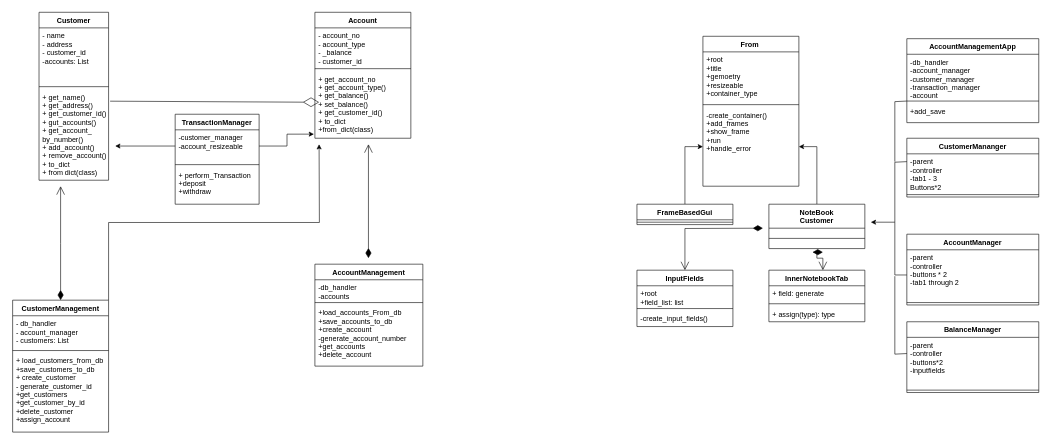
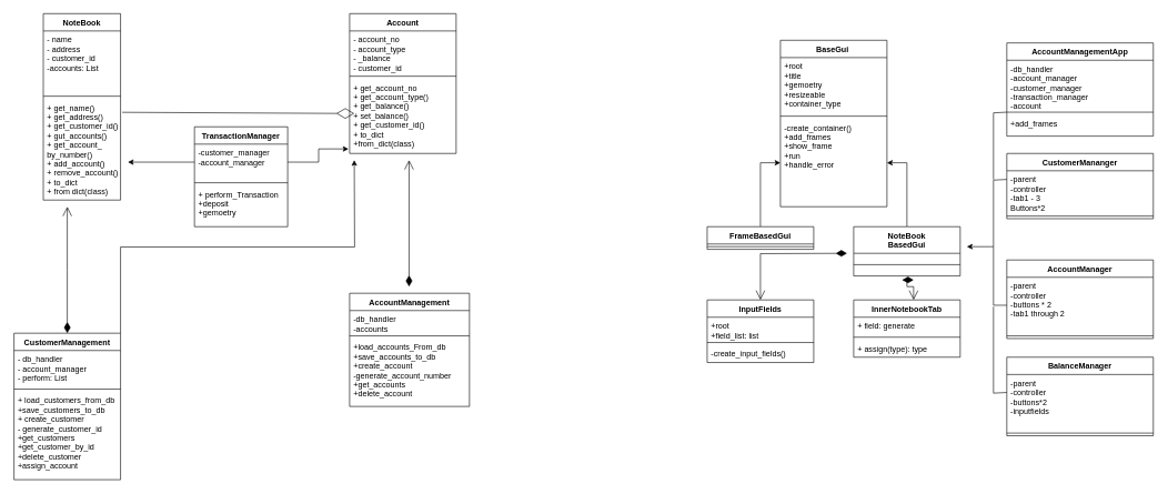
  <mxCell id="0" />
  <mxCell id="1" parent="0" />
- <mxCell id="2" value="From " style="swimlane;fontStyle=1;align=center;verticalAlign=top;childLayout=stackLayout;horizontal=1;startSize=26;horizontalStack=0;resizeParent=1;resizeParentMax=0;resizeLast=0;collapsible=1;marginBottom=0;" parent="1" vertex="1"><mxGeometry x="1171" y="60" width="160" height="250" as="geometry" /></mxCell>
+ <mxCell id="2" value="BaseGui " style="swimlane;fontStyle=1;align=center;verticalAlign=top;childLayout=stackLayout;horizontal=1;startSize=26;horizontalStack=0;resizeParent=1;resizeParentMax=0;resizeLast=0;collapsible=1;marginBottom=0;" parent="1" vertex="1"><mxGeometry x="1171" y="60" width="160" height="250" as="geometry" /></mxCell>
  <mxCell id="3" value="+root&#10;+title&#10;+gemoetry&#10;+resizeable&#10;+container_type" style="text;strokeColor=none;fillColor=none;align=left;verticalAlign=top;spacingLeft=4;spacingRight=4;overflow=hidden;rotatable=0;points=[[0,0.5],[1,0.5]];portConstraint=eastwest;" parent="2" vertex="1"><mxGeometry y="26" width="160" height="84" as="geometry" /></mxCell>
  <mxCell id="4" value="" style="line;strokeWidth=1;fillColor=none;align=left;verticalAlign=middle;spacingTop=-1;spacingLeft=3;spacingRight=3;rotatable=0;labelPosition=right;points=[];portConstraint=eastwest;" parent="2" vertex="1"><mxGeometry y="110" width="160" height="8" as="geometry" /></mxCell>
  <mxCell id="5" value="-create_container()&#10;+add_frames&#10;+show_frame&#10;+run&#10;+handle_error" style="text;strokeColor=none;fillColor=none;align=left;verticalAlign=top;spacingLeft=4;spacingRight=4;overflow=hidden;rotatable=0;points=[[0,0.5],[1,0.5]];portConstraint=eastwest;" parent="2" vertex="1"><mxGeometry y="118" width="160" height="132" as="geometry" /></mxCell>
  <mxCell id="6" value="" style="edgeStyle=orthogonalEdgeStyle;rounded=0;orthogonalLoop=1;jettySize=auto;html=1;" parent="1" source="7" target="5" edge="1"><mxGeometry relative="1" as="geometry" /></mxCell>
  <mxCell id="7" value="FrameBasedGui" style="swimlane;fontStyle=1;align=center;verticalAlign=top;childLayout=stackLayout;horizontal=1;startSize=26;horizontalStack=0;resizeParent=1;resizeParentMax=0;resizeLast=0;collapsible=1;marginBottom=0;" parent="1" vertex="1"><mxGeometry x="1061" y="340" width="160" height="34" as="geometry" /></mxCell>
  <mxCell id="8" value="" style="line;strokeWidth=1;fillColor=none;align=left;verticalAlign=middle;spacingTop=-1;spacingLeft=3;spacingRight=3;rotatable=0;labelPosition=right;points=[];portConstraint=eastwest;" parent="7" vertex="1"><mxGeometry y="26" width="160" height="8" as="geometry" /></mxCell>
  <mxCell id="9" value="" style="edgeStyle=orthogonalEdgeStyle;rounded=0;orthogonalLoop=1;jettySize=auto;html=1;" parent="1" source="10" target="5" edge="1"><mxGeometry relative="1" as="geometry" /></mxCell>
- <mxCell id="10" value="NoteBook&#10;Customer" style="swimlane;fontStyle=1;align=center;verticalAlign=top;childLayout=stackLayout;horizontal=1;startSize=40;horizontalStack=0;resizeParent=1;resizeParentMax=0;resizeLast=0;collapsible=1;marginBottom=0;" parent="1" vertex="1"><mxGeometry x="1281" y="340" width="160" height="74" as="geometry" /></mxCell>
+ <mxCell id="10" value="NoteBook&#10;BasedGui" style="swimlane;fontStyle=1;align=center;verticalAlign=top;childLayout=stackLayout;horizontal=1;startSize=40;horizontalStack=0;resizeParent=1;resizeParentMax=0;resizeLast=0;collapsible=1;marginBottom=0;" parent="1" vertex="1"><mxGeometry x="1281" y="340" width="160" height="74" as="geometry" /></mxCell>
  <mxCell id="11" value="" style="line;strokeWidth=1;fillColor=none;align=left;verticalAlign=middle;spacingTop=-1;spacingLeft=3;spacingRight=3;rotatable=0;labelPosition=right;points=[];portConstraint=eastwest;" parent="10" vertex="1"><mxGeometry y="40" width="160" height="34" as="geometry" /></mxCell>
  <mxCell id="12" value="InputFields" style="swimlane;fontStyle=1;align=center;verticalAlign=top;childLayout=stackLayout;horizontal=1;startSize=26;horizontalStack=0;resizeParent=1;resizeParentMax=0;resizeLast=0;collapsible=1;marginBottom=0;" parent="1" vertex="1"><mxGeometry x="1061" y="450" width="160" height="94" as="geometry" /></mxCell>
  <mxCell id="13" value="+root&#10;+field_list: list" style="text;strokeColor=none;fillColor=none;align=left;verticalAlign=top;spacingLeft=4;spacingRight=4;overflow=hidden;rotatable=0;points=[[0,0.5],[1,0.5]];portConstraint=eastwest;" parent="12" vertex="1"><mxGeometry y="26" width="160" height="34" as="geometry" /></mxCell>
  <mxCell id="14" value="" style="line;strokeWidth=1;fillColor=none;align=left;verticalAlign=middle;spacingTop=-1;spacingLeft=3;spacingRight=3;rotatable=0;labelPosition=right;points=[];portConstraint=eastwest;" parent="12" vertex="1"><mxGeometry y="60" width="160" height="8" as="geometry" /></mxCell>
  <mxCell id="15" value="-create_input_fields()" style="text;strokeColor=none;fillColor=none;align=left;verticalAlign=top;spacingLeft=4;spacingRight=4;overflow=hidden;rotatable=0;points=[[0,0.5],[1,0.5]];portConstraint=eastwest;" parent="12" vertex="1"><mxGeometry y="68" width="160" height="26" as="geometry" /></mxCell>
  <mxCell id="16" value="Account" style="swimlane;fontStyle=1;align=center;verticalAlign=top;childLayout=stackLayout;horizontal=1;startSize=26;horizontalStack=0;resizeParent=1;resizeParentMax=0;resizeLast=0;collapsible=1;marginBottom=0;" parent="1" vertex="1"><mxGeometry x="524" y="20" width="160" height="210" as="geometry" /></mxCell>
  <mxCell id="17" value="- account_no&#10;- account_type&#10;- _balance&#10;- customer_id" style="text;strokeColor=none;fillColor=none;align=left;verticalAlign=top;spacingLeft=4;spacingRight=4;overflow=hidden;rotatable=0;points=[[0,0.5],[1,0.5]];portConstraint=eastwest;" parent="16" vertex="1"><mxGeometry y="26" width="160" height="64" as="geometry" /></mxCell>
  <mxCell id="18" value="" style="line;strokeWidth=1;fillColor=none;align=left;verticalAlign=middle;spacingTop=-1;spacingLeft=3;spacingRight=3;rotatable=0;labelPosition=right;points=[];portConstraint=eastwest;" parent="16" vertex="1"><mxGeometry y="90" width="160" height="8" as="geometry" /></mxCell>
  <mxCell id="19" value="+ get_account_no&#10;+ get_account_type()&#10;+ get_balance()&#10;+ set_balance()&#10;+ get_customer_id()&#10;+ to_dict&#10;+from_dict(class)" style="text;strokeColor=none;fillColor=none;align=left;verticalAlign=top;spacingLeft=4;spacingRight=4;overflow=hidden;rotatable=0;points=[[0,0.5],[1,0.5]];portConstraint=eastwest;" parent="16" vertex="1"><mxGeometry y="98" width="160" height="112" as="geometry" /></mxCell>
- <mxCell id="20" value="Customer" style="swimlane;fontStyle=1;align=center;verticalAlign=top;childLayout=stackLayout;horizontal=1;startSize=26;horizontalStack=0;resizeParent=1;resizeParentMax=0;resizeLast=0;collapsible=1;marginBottom=0;" parent="1" vertex="1"><mxGeometry x="64" y="20" width="116" height="280" as="geometry" /></mxCell>
+ <mxCell id="20" value="NoteBook" style="swimlane;fontStyle=1;align=center;verticalAlign=top;childLayout=stackLayout;horizontal=1;startSize=26;horizontalStack=0;resizeParent=1;resizeParentMax=0;resizeLast=0;collapsible=1;marginBottom=0;" parent="1" vertex="1"><mxGeometry x="64" y="20" width="116" height="280" as="geometry" /></mxCell>
  <mxCell id="21" value="- name&#10;- address&#10;- customer_id&#10;-accounts: List" style="text;strokeColor=none;fillColor=none;align=left;verticalAlign=top;spacingLeft=4;spacingRight=4;overflow=hidden;rotatable=0;points=[[0,0.5],[1,0.5]];portConstraint=eastwest;" parent="20" vertex="1"><mxGeometry y="26" width="116" height="94" as="geometry" /></mxCell>
  <mxCell id="22" value="" style="line;strokeWidth=1;fillColor=none;align=left;verticalAlign=middle;spacingTop=-1;spacingLeft=3;spacingRight=3;rotatable=0;labelPosition=right;points=[];portConstraint=eastwest;" parent="20" vertex="1"><mxGeometry y="120" width="116" height="8" as="geometry" /></mxCell>
  <mxCell id="23" value="+ get_name()&#10;+ get_address()&#10;+ get_customer_id()&#10;+ gut_accounts()&#10;+ get_account_&#10;by_number()&#10;+ add_account()&#10;+ remove_account()&#10;+ to_dict&#10;+ from dict(class)" style="text;strokeColor=none;fillColor=none;align=left;verticalAlign=top;spacingLeft=4;spacingRight=4;overflow=hidden;rotatable=0;points=[[0,0.5],[1,0.5]];portConstraint=eastwest;" parent="20" vertex="1"><mxGeometry y="128" width="116" height="152" as="geometry" /></mxCell>
  <mxCell id="24" value="TransactionManager" style="swimlane;fontStyle=1;align=center;verticalAlign=top;childLayout=stackLayout;horizontal=1;startSize=26;horizontalStack=0;resizeParent=1;resizeParentMax=0;resizeLast=0;collapsible=1;marginBottom=0;" parent="1" vertex="1"><mxGeometry x="291" y="190" width="140" height="150" as="geometry" /></mxCell>
- <mxCell id="25" value="-customer_manager&#10;-account_resizeable" style="text;strokeColor=none;fillColor=none;align=left;verticalAlign=top;spacingLeft=4;spacingRight=4;overflow=hidden;rotatable=0;points=[[0,0.5],[1,0.5]];portConstraint=eastwest;" parent="24" vertex="1"><mxGeometry y="26" width="140" height="54" as="geometry" /></mxCell>
+ <mxCell id="25" value="-customer_manager&#10;-account_manager" style="text;strokeColor=none;fillColor=none;align=left;verticalAlign=top;spacingLeft=4;spacingRight=4;overflow=hidden;rotatable=0;points=[[0,0.5],[1,0.5]];portConstraint=eastwest;" parent="24" vertex="1"><mxGeometry y="26" width="140" height="54" as="geometry" /></mxCell>
  <mxCell id="26" value="" style="line;strokeWidth=1;fillColor=none;align=left;verticalAlign=middle;spacingTop=-1;spacingLeft=3;spacingRight=3;rotatable=0;labelPosition=right;points=[];portConstraint=eastwest;" parent="24" vertex="1"><mxGeometry y="80" width="140" height="8" as="geometry" /></mxCell>
- <mxCell id="27" value="+ perform_Transaction&#10;+deposit&#10;+withdraw" style="text;strokeColor=none;fillColor=none;align=left;verticalAlign=top;spacingLeft=4;spacingRight=4;overflow=hidden;rotatable=0;points=[[0,0.5],[1,0.5]];portConstraint=eastwest;" parent="24" vertex="1"><mxGeometry y="88" width="140" height="62" as="geometry" /></mxCell>
+ <mxCell id="27" value="+ perform_Transaction&#10;+deposit&#10;+gemoetry" style="text;strokeColor=none;fillColor=none;align=left;verticalAlign=top;spacingLeft=4;spacingRight=4;overflow=hidden;rotatable=0;points=[[0,0.5],[1,0.5]];portConstraint=eastwest;" parent="24" vertex="1"><mxGeometry y="88" width="140" height="62" as="geometry" /></mxCell>
  <mxCell id="28" style="edgeStyle=orthogonalEdgeStyle;rounded=0;orthogonalLoop=1;jettySize=auto;html=1;exitX=0.5;exitY=1;exitDx=0;exitDy=0;" parent="1" edge="1"><mxGeometry relative="1" as="geometry"><mxPoint x="209" y="269" as="sourcePoint" /><mxPoint x="209" y="269" as="targetPoint" /></mxGeometry></mxCell>
  <mxCell id="29" style="edgeStyle=orthogonalEdgeStyle;rounded=0;orthogonalLoop=1;jettySize=auto;html=1;exitX=1;exitY=0;exitDx=0;exitDy=0;" edge="1" parent="1" source="30"><mxGeometry relative="1" as="geometry"><mxPoint x="531" y="240" as="targetPoint" /></mxGeometry></mxCell>
  <mxCell id="30" value="CustomerManagement" style="swimlane;fontStyle=1;align=center;verticalAlign=top;childLayout=stackLayout;horizontal=1;startSize=26;horizontalStack=0;resizeParent=1;resizeParentMax=0;resizeLast=0;collapsible=1;marginBottom=0;" parent="1" vertex="1"><mxGeometry x="20" y="500" width="160" height="220" as="geometry" /></mxCell>
- <mxCell id="31" value="- db_handler&#10;- account_manager&#10;- customers: List" style="text;strokeColor=none;fillColor=none;align=left;verticalAlign=top;spacingLeft=4;spacingRight=4;overflow=hidden;rotatable=0;points=[[0,0.5],[1,0.5]];portConstraint=eastwest;" parent="30" vertex="1"><mxGeometry y="26" width="160" height="54" as="geometry" /></mxCell>
+ <mxCell id="31" value="- db_handler&#10;- account_manager&#10;- perform: List" style="text;strokeColor=none;fillColor=none;align=left;verticalAlign=top;spacingLeft=4;spacingRight=4;overflow=hidden;rotatable=0;points=[[0,0.5],[1,0.5]];portConstraint=eastwest;" parent="30" vertex="1"><mxGeometry y="26" width="160" height="54" as="geometry" /></mxCell>
  <mxCell id="32" value="" style="line;strokeWidth=1;fillColor=none;align=left;verticalAlign=middle;spacingTop=-1;spacingLeft=3;spacingRight=3;rotatable=0;labelPosition=right;points=[];portConstraint=eastwest;" parent="30" vertex="1"><mxGeometry y="80" width="160" height="8" as="geometry" /></mxCell>
  <mxCell id="33" value="+ load_customers_from_db&#10;+save_customers_to_db&#10;+ create_customer&#10;- generate_customer_id&#10;+get_customers&#10;+get_customer_by_id&#10;+delete_customer&#10;+assign_account" style="text;strokeColor=none;fillColor=none;align=left;verticalAlign=top;spacingLeft=4;spacingRight=4;overflow=hidden;rotatable=0;points=[[0,0.5],[1,0.5]];portConstraint=eastwest;" parent="30" vertex="1"><mxGeometry y="88" width="160" height="132" as="geometry" /></mxCell>
  <mxCell id="34" value="AccountManagement" style="swimlane;fontStyle=1;align=center;verticalAlign=top;childLayout=stackLayout;horizontal=1;startSize=26;horizontalStack=0;resizeParent=1;resizeParentMax=0;resizeLast=0;collapsible=1;marginBottom=0;" parent="1" vertex="1"><mxGeometry x="524" y="440" width="180" height="170" as="geometry" /></mxCell>
  <mxCell id="35" value="-db_handler&#10;-accounts" style="text;strokeColor=none;fillColor=none;align=left;verticalAlign=top;spacingLeft=4;spacingRight=4;overflow=hidden;rotatable=0;points=[[0,0.5],[1,0.5]];portConstraint=eastwest;" parent="34" vertex="1"><mxGeometry y="26" width="180" height="34" as="geometry" /></mxCell>
  <mxCell id="36" value="" style="line;strokeWidth=1;fillColor=none;align=left;verticalAlign=middle;spacingTop=-1;spacingLeft=3;spacingRight=3;rotatable=0;labelPosition=right;points=[];portConstraint=eastwest;" parent="34" vertex="1"><mxGeometry y="60" width="180" height="8" as="geometry" /></mxCell>
  <mxCell id="37" value="+load_accounts_From_db&#10;+save_accounts_to_db&#10;+create_account&#10;-generate_account_number&#10;+get_accounts&#10;+delete_account" style="text;strokeColor=none;fillColor=none;align=left;verticalAlign=top;spacingLeft=4;spacingRight=4;overflow=hidden;rotatable=0;points=[[0,0.5],[1,0.5]];portConstraint=eastwest;" parent="34" vertex="1"><mxGeometry y="68" width="180" height="102" as="geometry" /></mxCell>
  <mxCell id="38" value="AccountManagementApp" style="swimlane;fontStyle=1;align=center;verticalAlign=top;childLayout=stackLayout;horizontal=1;startSize=26;horizontalStack=0;resizeParent=1;resizeParentMax=0;resizeLast=0;collapsible=1;marginBottom=0;" parent="1" vertex="1"><mxGeometry x="1511" y="64" width="220" height="140" as="geometry" /></mxCell>
  <mxCell id="39" value="-db_handler&#10;-account_manager&#10;-customer_manager&#10;-transaction_manager&#10;-account" style="text;strokeColor=none;fillColor=none;align=left;verticalAlign=top;spacingLeft=4;spacingRight=4;overflow=hidden;rotatable=0;points=[[0,0.5],[1,0.5]];portConstraint=eastwest;" parent="38" vertex="1"><mxGeometry y="26" width="220" height="74" as="geometry" /></mxCell>
  <mxCell id="40" value="" style="line;strokeWidth=1;fillColor=none;align=left;verticalAlign=middle;spacingTop=-1;spacingLeft=3;spacingRight=3;rotatable=0;labelPosition=right;points=[];portConstraint=eastwest;" parent="38" vertex="1"><mxGeometry y="100" width="220" height="8" as="geometry" /></mxCell>
- <mxCell id="41" value="+add_save" style="text;strokeColor=none;fillColor=none;align=left;verticalAlign=top;spacingLeft=4;spacingRight=4;overflow=hidden;rotatable=0;points=[[0,0.5],[1,0.5]];portConstraint=eastwest;" parent="38" vertex="1"><mxGeometry y="108" width="220" height="32" as="geometry" /></mxCell>
+ <mxCell id="41" value="+add_frames" style="text;strokeColor=none;fillColor=none;align=left;verticalAlign=top;spacingLeft=4;spacingRight=4;overflow=hidden;rotatable=0;points=[[0,0.5],[1,0.5]];portConstraint=eastwest;" parent="38" vertex="1"><mxGeometry y="108" width="220" height="32" as="geometry" /></mxCell>
  <mxCell id="42" value="CustomerMananger" style="swimlane;fontStyle=1;align=center;verticalAlign=top;childLayout=stackLayout;horizontal=1;startSize=26;horizontalStack=0;resizeParent=1;resizeParentMax=0;resizeLast=0;collapsible=1;marginBottom=0;" parent="1" vertex="1"><mxGeometry x="1511" y="230" width="220" height="98" as="geometry" /></mxCell>
  <mxCell id="43" value="-parent&#10;-controller&#10;-tab1 - 3&#10;Buttons*2&#10;&#10;" style="text;strokeColor=none;fillColor=none;align=left;verticalAlign=top;spacingLeft=4;spacingRight=4;overflow=hidden;rotatable=0;points=[[0,0.5],[1,0.5]];portConstraint=eastwest;" parent="42" vertex="1"><mxGeometry y="26" width="220" height="64" as="geometry" /></mxCell>
  <mxCell id="44" value="" style="line;strokeWidth=1;fillColor=none;align=left;verticalAlign=middle;spacingTop=-1;spacingLeft=3;spacingRight=3;rotatable=0;labelPosition=right;points=[];portConstraint=eastwest;" parent="42" vertex="1"><mxGeometry y="90" width="220" height="8" as="geometry" /></mxCell>
  <mxCell id="45" value="AccountManager" style="swimlane;fontStyle=1;align=center;verticalAlign=top;childLayout=stackLayout;horizontal=1;startSize=26;horizontalStack=0;resizeParent=1;resizeParentMax=0;resizeLast=0;collapsible=1;marginBottom=0;" parent="1" vertex="1"><mxGeometry x="1511" y="390" width="220" height="118" as="geometry" /></mxCell>
  <mxCell id="46" value="-parent&#10;-controller&#10;-buttons * 2&#10;-tab1 through 2" style="text;strokeColor=none;fillColor=none;align=left;verticalAlign=top;spacingLeft=4;spacingRight=4;overflow=hidden;rotatable=0;points=[[0,0.5],[1,0.5]];portConstraint=eastwest;" parent="45" vertex="1"><mxGeometry y="26" width="220" height="84" as="geometry" /></mxCell>
  <mxCell id="47" value="" style="line;strokeWidth=1;fillColor=none;align=left;verticalAlign=middle;spacingTop=-1;spacingLeft=3;spacingRight=3;rotatable=0;labelPosition=right;points=[];portConstraint=eastwest;" parent="45" vertex="1"><mxGeometry y="110" width="220" height="8" as="geometry" /></mxCell>
  <mxCell id="48" value="InnerNotebookTab" style="swimlane;fontStyle=1;align=center;verticalAlign=top;childLayout=stackLayout;horizontal=1;startSize=26;horizontalStack=0;resizeParent=1;resizeParentMax=0;resizeLast=0;collapsible=1;marginBottom=0;" parent="1" vertex="1"><mxGeometry x="1281" y="450" width="160" height="86" as="geometry" /></mxCell>
  <mxCell id="49" value="+ field: generate" style="text;strokeColor=none;fillColor=none;align=left;verticalAlign=top;spacingLeft=4;spacingRight=4;overflow=hidden;rotatable=0;points=[[0,0.5],[1,0.5]];portConstraint=eastwest;" parent="48" vertex="1"><mxGeometry y="26" width="160" height="26" as="geometry" /></mxCell>
  <mxCell id="50" value="" style="line;strokeWidth=1;fillColor=none;align=left;verticalAlign=middle;spacingTop=-1;spacingLeft=3;spacingRight=3;rotatable=0;labelPosition=right;points=[];portConstraint=eastwest;" parent="48" vertex="1"><mxGeometry y="52" width="160" height="8" as="geometry" /></mxCell>
  <mxCell id="51" value="+ assign(type): type" style="text;strokeColor=none;fillColor=none;align=left;verticalAlign=top;spacingLeft=4;spacingRight=4;overflow=hidden;rotatable=0;points=[[0,0.5],[1,0.5]];portConstraint=eastwest;" parent="48" vertex="1"><mxGeometry y="60" width="160" height="26" as="geometry" /></mxCell>
  <mxCell id="52" value="BalanceManager" style="swimlane;fontStyle=1;align=center;verticalAlign=top;childLayout=stackLayout;horizontal=1;startSize=26;horizontalStack=0;resizeParent=1;resizeParentMax=0;resizeLast=0;collapsible=1;marginBottom=0;" parent="1" vertex="1"><mxGeometry x="1511" y="536" width="220" height="118" as="geometry" /></mxCell>
  <mxCell id="53" value="-parent&#10;-controller&#10;-buttons*2&#10;-inputfields" style="text;strokeColor=none;fillColor=none;align=left;verticalAlign=top;spacingLeft=4;spacingRight=4;overflow=hidden;rotatable=0;points=[[0,0.5],[1,0.5]];portConstraint=eastwest;" parent="52" vertex="1"><mxGeometry y="26" width="220" height="84" as="geometry" /></mxCell>
  <mxCell id="54" value="" style="line;strokeWidth=1;fillColor=none;align=left;verticalAlign=middle;spacingTop=-1;spacingLeft=3;spacingRight=3;rotatable=0;labelPosition=right;points=[];portConstraint=eastwest;" parent="52" vertex="1"><mxGeometry y="110" width="220" height="8" as="geometry" /></mxCell>
  <mxCell id="55" style="edgeStyle=orthogonalEdgeStyle;rounded=0;orthogonalLoop=1;jettySize=auto;html=1;" parent="1" source="46" edge="1"><mxGeometry relative="1" as="geometry"><mxPoint x="1451" y="370" as="targetPoint" /><Array as="points"><mxPoint x="1491" y="458" /><mxPoint x="1491" y="370" /></Array></mxGeometry></mxCell>
  <mxCell id="56" value="" style="endArrow=none;html=1;rounded=0;" parent="1" edge="1"><mxGeometry width="50" height="50" relative="1" as="geometry"><mxPoint x="1491" y="370" as="sourcePoint" /><mxPoint x="1511" y="269" as="targetPoint" /><Array as="points"><mxPoint x="1491" y="270" /></Array></mxGeometry></mxCell>
  <mxCell id="57" value="" style="endArrow=none;html=1;rounded=0;" parent="1" edge="1"><mxGeometry width="50" height="50" relative="1" as="geometry"><mxPoint x="1491" y="269" as="sourcePoint" /><mxPoint x="1511" y="168" as="targetPoint" /><Array as="points"><mxPoint x="1491" y="169" /></Array></mxGeometry></mxCell>
  <mxCell id="58" value="" style="endArrow=none;html=1;rounded=0;" parent="1" edge="1"><mxGeometry width="50" height="50" relative="1" as="geometry"><mxPoint x="1491" y="460" as="sourcePoint" /><mxPoint x="1511" y="589" as="targetPoint" /><Array as="points"><mxPoint x="1491" y="590" /></Array></mxGeometry></mxCell>
  <mxCell id="59" value="" style="endArrow=diamondThin;endFill=0;endSize=24;html=1;rounded=0;exitX=1.022;exitY=0.133;exitDx=0;exitDy=0;exitPerimeter=0;" edge="1" parent="1" source="23"><mxGeometry width="160" relative="1" as="geometry"><mxPoint x="371" y="170" as="sourcePoint" /><mxPoint x="531" y="170" as="targetPoint" /></mxGeometry></mxCell>
  <mxCell id="60" value="" style="endArrow=open;html=1;endSize=12;startArrow=diamondThin;startSize=14;startFill=1;edgeStyle=orthogonalEdgeStyle;align=left;verticalAlign=bottom;rounded=0;exitX=0.5;exitY=0;exitDx=0;exitDy=0;" edge="1" parent="1" source="30"><mxGeometry x="0.336" y="129" relative="1" as="geometry"><mxPoint x="101" y="460" as="sourcePoint" /><mxPoint x="100" y="310" as="targetPoint" /><Array as="points" /><mxPoint as="offset" /></mxGeometry></mxCell>
  <mxCell id="61" value="" style="endArrow=open;html=1;endSize=12;startArrow=diamondThin;startSize=14;startFill=1;edgeStyle=orthogonalEdgeStyle;align=left;verticalAlign=bottom;rounded=0;exitX=0.5;exitY=0;exitDx=0;exitDy=0;" edge="1" parent="1"><mxGeometry x="0.336" y="129" relative="1" as="geometry"><mxPoint x="613.29" y="430" as="sourcePoint" /><mxPoint x="613.29" y="240" as="targetPoint" /><Array as="points" /><mxPoint as="offset" /></mxGeometry></mxCell>
  <mxCell id="62" style="edgeStyle=orthogonalEdgeStyle;rounded=0;orthogonalLoop=1;jettySize=auto;html=1;entryX=1.095;entryY=0.625;entryDx=0;entryDy=0;entryPerimeter=0;" edge="1" parent="1" source="25" target="23"><mxGeometry relative="1" as="geometry" /></mxCell>
  <mxCell id="63" style="edgeStyle=orthogonalEdgeStyle;rounded=0;orthogonalLoop=1;jettySize=auto;html=1;entryX=-0.01;entryY=0.939;entryDx=0;entryDy=0;entryPerimeter=0;" edge="1" parent="1" source="25" target="19"><mxGeometry relative="1" as="geometry" /></mxCell>
  <mxCell id="64" value="" style="endArrow=open;html=1;endSize=12;startArrow=diamondThin;startSize=14;startFill=1;edgeStyle=orthogonalEdgeStyle;align=left;verticalAlign=bottom;rounded=0;" edge="1" parent="1"><mxGeometry x="0.336" y="129" relative="1" as="geometry"><mxPoint x="1371" y="420" as="sourcePoint" /><mxPoint x="1371" y="450" as="targetPoint" /><Array as="points"><mxPoint x="1361" y="420" /><mxPoint x="1361" y="430" /><mxPoint x="1371" y="430" /></Array><mxPoint as="offset" /></mxGeometry></mxCell>
  <mxCell id="65" value="" style="endArrow=open;html=1;endSize=12;startArrow=diamondThin;startSize=14;startFill=1;edgeStyle=orthogonalEdgeStyle;align=left;verticalAlign=bottom;rounded=0;entryX=0.5;entryY=0;entryDx=0;entryDy=0;" edge="1" parent="1" target="12"><mxGeometry x="-1" y="40" relative="1" as="geometry"><mxPoint x="1271" y="380" as="sourcePoint" /><mxPoint x="1261" y="414" as="targetPoint" /><mxPoint x="-40" y="36" as="offset" /></mxGeometry></mxCell>
